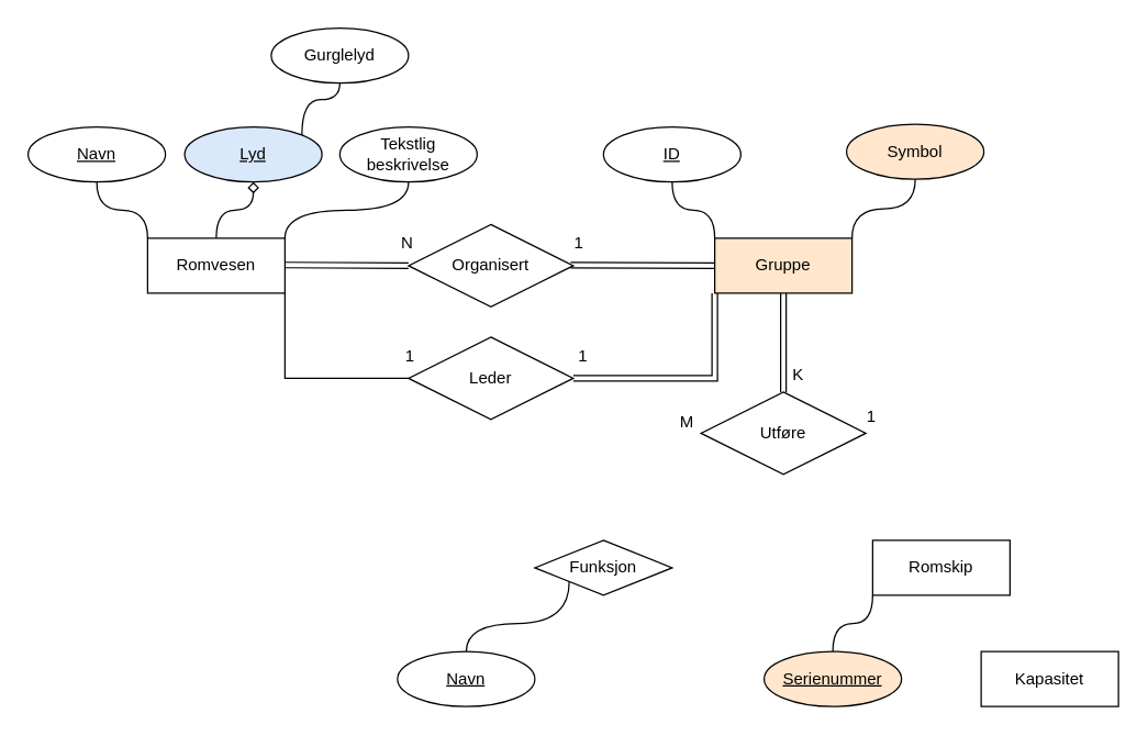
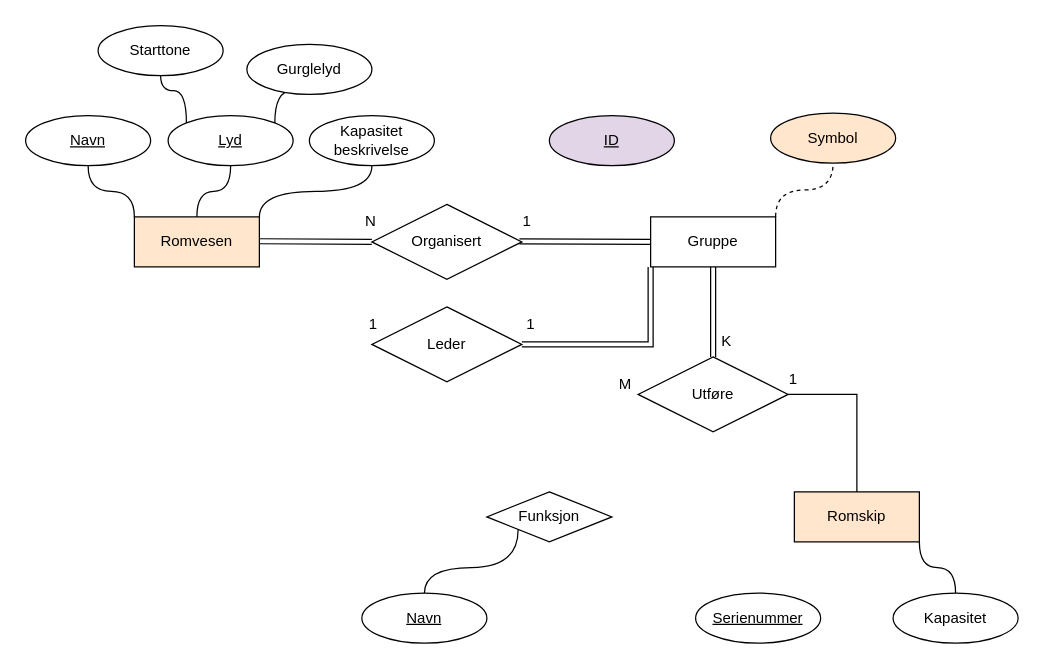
  <mxCell id="0" />
  <mxCell id="1" parent="0" />
  <mxCell id="2" style="edgeStyle=orthogonalEdgeStyle;rounded=0;orthogonalLoop=1;jettySize=auto;html=1;exitX=0;exitY=0;exitDx=0;exitDy=0;entryX=0.5;entryY=1;entryDx=0;entryDy=0;endArrow=none;endFill=0;curved=1;" edge="1" parent="1" source="6" target="7"><mxGeometry relative="1" as="geometry" /></mxCell>
- <mxCell id="3" style="edgeStyle=orthogonalEdgeStyle;rounded=0;orthogonalLoop=1;jettySize=auto;html=1;exitX=0.5;exitY=0;exitDx=0;exitDy=0;entryX=0.5;entryY=1;entryDx=0;entryDy=0;endArrow=diamond;endFill=0;curved=1;" edge="1" parent="1" source="6" target="10"><mxGeometry relative="1" as="geometry" /></mxCell>
+ <mxCell id="3" style="edgeStyle=orthogonalEdgeStyle;rounded=0;orthogonalLoop=1;jettySize=auto;html=1;exitX=0.5;exitY=0;exitDx=0;exitDy=0;entryX=0.5;entryY=1;entryDx=0;entryDy=0;endArrow=none;endFill=0;curved=1;" edge="1" parent="1" source="6" target="10"><mxGeometry relative="1" as="geometry" /></mxCell>
  <mxCell id="4" style="edgeStyle=orthogonalEdgeStyle;rounded=0;orthogonalLoop=1;jettySize=auto;html=1;exitX=1;exitY=0;exitDx=0;exitDy=0;entryX=0.5;entryY=1;entryDx=0;entryDy=0;curved=1;endArrow=none;endFill=0;" edge="1" parent="1" source="6" target="13"><mxGeometry relative="1" as="geometry" /></mxCell>
- <mxCell id="5" style="edgeStyle=orthogonalEdgeStyle;rounded=0;orthogonalLoop=1;jettySize=auto;html=1;exitX=1;exitY=1;exitDx=0;exitDy=0;entryX=0;entryY=0.5;entryDx=0;entryDy=0;endArrow=none;endFill=0;" edge="1" parent="1" source="6" target="26"><mxGeometry relative="1" as="geometry" /></mxCell>
- <mxCell id="6" value="Romvesen" style="whiteSpace=wrap;html=1;align=center;" vertex="1" parent="1"><mxGeometry x="107" y="173" width="100" height="40" as="geometry" /></mxCell>
+ <mxCell id="6" value="Romvesen" style="whiteSpace=wrap;html=1;align=center;fillColor=#ffe6cc;" vertex="1" parent="1"><mxGeometry x="107" y="173" width="100" height="40" as="geometry" /></mxCell>
  <mxCell id="7" value="Navn" style="ellipse;whiteSpace=wrap;html=1;align=center;fontStyle=4;" vertex="1" parent="1"><mxGeometry x="20" y="92" width="100" height="40" as="geometry" /></mxCell>
+ <mxCell id="8" style="edgeStyle=orthogonalEdgeStyle;rounded=0;orthogonalLoop=1;jettySize=auto;html=1;exitX=0;exitY=0;exitDx=0;exitDy=0;entryX=0.5;entryY=1;entryDx=0;entryDy=0;endArrow=none;endFill=0;curved=1;" edge="1" parent="1" source="10" target="11"><mxGeometry relative="1" as="geometry" /></mxCell>
  <mxCell id="9" style="edgeStyle=orthogonalEdgeStyle;rounded=0;orthogonalLoop=1;jettySize=auto;html=1;exitX=1;exitY=0;exitDx=0;exitDy=0;curved=1;endArrow=none;endFill=0;" edge="1" parent="1" source="10" target="12"><mxGeometry relative="1" as="geometry" /></mxCell>
- <mxCell id="10" value="Lyd" style="ellipse;whiteSpace=wrap;html=1;align=center;fontStyle=4;fillColor=#dae8fc;" vertex="1" parent="1"><mxGeometry x="134" y="92" width="100" height="40" as="geometry" /></mxCell>
- <mxCell id="12" value="Gurglelyd" style="ellipse;whiteSpace=wrap;html=1;align=center;" vertex="1" parent="1"><mxGeometry x="197" y="20" width="100" height="40" as="geometry" /></mxCell>
- <mxCell id="13" value="Tekstlig beskrivelse" style="ellipse;whiteSpace=wrap;html=1;align=center;" vertex="1" parent="1"><mxGeometry x="247" y="92" width="100" height="40" as="geometry" /></mxCell>
- <mxCell id="14" style="edgeStyle=orthogonalEdgeStyle;rounded=0;orthogonalLoop=1;jettySize=auto;html=1;exitX=0;exitY=0;exitDx=0;exitDy=0;entryX=0.5;entryY=1;entryDx=0;entryDy=0;curved=1;endArrow=none;endFill=0;" edge="1" parent="1" source="18" target="24"><mxGeometry relative="1" as="geometry" /></mxCell>
- <mxCell id="15" style="edgeStyle=orthogonalEdgeStyle;rounded=0;orthogonalLoop=1;jettySize=auto;html=1;exitX=1;exitY=0;exitDx=0;exitDy=0;entryX=0.5;entryY=1;entryDx=0;entryDy=0;endArrow=none;endFill=0;curved=1;" edge="1" parent="1" source="18" target="25"><mxGeometry relative="1" as="geometry" /></mxCell>
+ <mxCell id="10" value="Lyd" style="ellipse;whiteSpace=wrap;html=1;align=center;fontStyle=4;" vertex="1" parent="1"><mxGeometry x="134" y="92" width="100" height="40" as="geometry" /></mxCell>
+ <mxCell id="11" value="Starttone" style="ellipse;whiteSpace=wrap;html=1;align=center;" vertex="1" parent="1"><mxGeometry x="78" y="20" width="100" height="40" as="geometry" /></mxCell>
+ <mxCell id="12" value="Gurglelyd" style="ellipse;whiteSpace=wrap;html=1;align=center;" vertex="1" parent="1"><mxGeometry x="197" y="35" width="100" height="40" as="geometry" /></mxCell>
+ <mxCell id="13" value="Kapasitet beskrivelse" style="ellipse;whiteSpace=wrap;html=1;align=center;" vertex="1" parent="1"><mxGeometry x="247" y="92" width="100" height="40" as="geometry" /></mxCell>
+ <mxCell id="15" style="edgeStyle=orthogonalEdgeStyle;rounded=0;orthogonalLoop=1;jettySize=auto;html=1;exitX=1;exitY=0;exitDx=0;exitDy=0;entryX=0.5;entryY=1;entryDx=0;entryDy=0;endArrow=none;endFill=0;curved=1;dashed=1;" edge="1" parent="1" source="18" target="25"><mxGeometry relative="1" as="geometry" /></mxCell>
  <mxCell id="16" style="edgeStyle=orthogonalEdgeStyle;rounded=0;orthogonalLoop=1;jettySize=auto;html=1;exitX=0;exitY=1;exitDx=0;exitDy=0;entryX=1;entryY=0.5;entryDx=0;entryDy=0;shape=link;" edge="1" parent="1" source="18" target="26"><mxGeometry relative="1" as="geometry" /></mxCell>
  <mxCell id="17" style="edgeStyle=orthogonalEdgeStyle;rounded=0;orthogonalLoop=1;jettySize=auto;html=1;exitX=0.5;exitY=1;exitDx=0;exitDy=0;entryX=0.5;entryY=0;entryDx=0;entryDy=0;endArrow=none;endFill=0;shape=link;" edge="1" parent="1" source="18" target="38"><mxGeometry relative="1" as="geometry" /></mxCell>
- <mxCell id="18" value="Gruppe" style="whiteSpace=wrap;html=1;align=center;fillColor=#ffe6cc;" vertex="1" parent="1"><mxGeometry x="520" y="173" width="100" height="40" as="geometry" /></mxCell>
+ <mxCell id="18" value="Gruppe" style="whiteSpace=wrap;html=1;align=center;" vertex="1" parent="1"><mxGeometry x="520" y="173" width="100" height="40" as="geometry" /></mxCell>
  <mxCell id="19" value="Organisert" style="shape=rhombus;perimeter=rhombusPerimeter;whiteSpace=wrap;html=1;align=center;" vertex="1" parent="1"><mxGeometry x="297" y="163" width="120" height="60" as="geometry" /></mxCell>
  <mxCell id="20" value="" style="shape=link;html=1;rounded=0;entryX=0;entryY=0.5;entryDx=0;entryDy=0;" edge="1" parent="1" target="19"><mxGeometry width="100" relative="1" as="geometry"><mxPoint x="207" y="192.5" as="sourcePoint" /><mxPoint x="282" y="193" as="targetPoint" /></mxGeometry></mxCell>
  <mxCell id="21" value="" style="shape=link;html=1;rounded=0;entryX=0;entryY=0.5;entryDx=0;entryDy=0;" edge="1" parent="1" target="18"><mxGeometry width="100" relative="1" as="geometry"><mxPoint x="415" y="192.5" as="sourcePoint" /><mxPoint x="492" y="193" as="targetPoint" /></mxGeometry></mxCell>
  <mxCell id="22" value="1" style="text;strokeColor=none;fillColor=none;spacingLeft=4;spacingRight=4;overflow=hidden;rotatable=0;points=[[0,0.5],[1,0.5]];portConstraint=eastwest;fontSize=12;whiteSpace=wrap;html=1;" vertex="1" parent="1"><mxGeometry x="412" y="163" width="40" height="30" as="geometry" /></mxCell>
  <mxCell id="23" value="N" style="text;strokeColor=none;fillColor=none;spacingLeft=4;spacingRight=4;overflow=hidden;rotatable=0;points=[[0,0.5],[1,0.5]];portConstraint=eastwest;fontSize=12;whiteSpace=wrap;html=1;" vertex="1" parent="1"><mxGeometry x="286" y="163" width="40" height="30" as="geometry" /></mxCell>
- <mxCell id="24" value="ID" style="ellipse;whiteSpace=wrap;html=1;align=center;fontStyle=4;" vertex="1" parent="1"><mxGeometry x="439" y="92" width="100" height="40" as="geometry" /></mxCell>
+ <mxCell id="24" value="ID" style="ellipse;whiteSpace=wrap;html=1;align=center;fontStyle=4;fillColor=#e1d5e7;" vertex="1" parent="1"><mxGeometry x="439" y="92" width="100" height="40" as="geometry" /></mxCell>
  <mxCell id="25" value="Symbol" style="ellipse;whiteSpace=wrap;html=1;align=center;fillColor=#ffe6cc;" vertex="1" parent="1"><mxGeometry x="616" y="90" width="100" height="40" as="geometry" /></mxCell>
  <mxCell id="26" value="Leder" style="shape=rhombus;perimeter=rhombusPerimeter;whiteSpace=wrap;html=1;align=center;" vertex="1" parent="1"><mxGeometry x="297" y="245" width="120" height="60" as="geometry" /></mxCell>
  <mxCell id="27" value="1" style="text;strokeColor=none;fillColor=none;spacingLeft=4;spacingRight=4;overflow=hidden;rotatable=0;points=[[0,0.5],[1,0.5]];portConstraint=eastwest;fontSize=12;whiteSpace=wrap;html=1;" vertex="1" parent="1"><mxGeometry x="415" y="245" width="40" height="30" as="geometry" /></mxCell>
  <mxCell id="28" value="1" style="text;strokeColor=none;fillColor=none;spacingLeft=4;spacingRight=4;overflow=hidden;rotatable=0;points=[[0,0.5],[1,0.5]];portConstraint=eastwest;fontSize=12;whiteSpace=wrap;html=1;" vertex="1" parent="1"><mxGeometry x="289" y="245" width="40" height="30" as="geometry" /></mxCell>
- <mxCell id="29" style="edgeStyle=orthogonalEdgeStyle;rounded=0;orthogonalLoop=1;jettySize=auto;html=1;exitX=0;exitY=1;exitDx=0;exitDy=0;entryX=0.5;entryY=0;entryDx=0;entryDy=0;endArrow=none;endFill=0;curved=1;" edge="1" parent="1" source="32" target="33"><mxGeometry relative="1" as="geometry" /></mxCell>
- <mxCell id="32" value="Romskip" style="whiteSpace=wrap;html=1;align=center;" vertex="1" parent="1"><mxGeometry x="635" y="393" width="100" height="40" as="geometry" /></mxCell>
- <mxCell id="33" value="Serienummer" style="ellipse;whiteSpace=wrap;html=1;align=center;fontStyle=4;fillColor=#ffe6cc;" vertex="1" parent="1"><mxGeometry x="556" y="474" width="100" height="40" as="geometry" /></mxCell>
- <mxCell id="34" value="Kapasitet" style="whiteSpace=wrap;html=1;align=center;rounded=0;" vertex="1" parent="1"><mxGeometry x="714" y="474" width="100" height="40" as="geometry" /></mxCell>
+ <mxCell id="30" style="edgeStyle=orthogonalEdgeStyle;rounded=0;orthogonalLoop=1;jettySize=auto;html=1;exitX=1;exitY=1;exitDx=0;exitDy=0;endArrow=none;endFill=0;curved=1;" edge="1" parent="1" source="32" target="34"><mxGeometry relative="1" as="geometry" /></mxCell>
+ <mxCell id="31" style="edgeStyle=orthogonalEdgeStyle;rounded=0;orthogonalLoop=1;jettySize=auto;html=1;exitX=0.5;exitY=0;exitDx=0;exitDy=0;entryX=1;entryY=0.5;entryDx=0;entryDy=0;endArrow=none;endFill=0;" edge="1" parent="1" source="32" target="38"><mxGeometry relative="1" as="geometry" /></mxCell>
+ <mxCell id="32" value="Romskip" style="whiteSpace=wrap;html=1;align=center;fillColor=#ffe6cc;" vertex="1" parent="1"><mxGeometry x="635" y="393" width="100" height="40" as="geometry" /></mxCell>
+ <mxCell id="33" value="Serienummer" style="ellipse;whiteSpace=wrap;html=1;align=center;fontStyle=4;" vertex="1" parent="1"><mxGeometry x="556" y="474" width="100" height="40" as="geometry" /></mxCell>
+ <mxCell id="34" value="Kapasitet" style="ellipse;whiteSpace=wrap;html=1;align=center;" vertex="1" parent="1"><mxGeometry x="714" y="474" width="100" height="40" as="geometry" /></mxCell>
  <mxCell id="35" style="edgeStyle=orthogonalEdgeStyle;rounded=0;orthogonalLoop=1;jettySize=auto;html=1;exitX=0;exitY=1;exitDx=0;exitDy=0;entryX=0.5;entryY=0;entryDx=0;entryDy=0;endArrow=none;endFill=0;curved=1;" edge="1" parent="1" source="36" target="37"><mxGeometry relative="1" as="geometry" /></mxCell>
  <mxCell id="36" value="Funksjon" style="rhombus;whiteSpace=wrap;html=1;align=center;" vertex="1" parent="1"><mxGeometry x="389" y="393" width="100" height="40" as="geometry" /></mxCell>
  <mxCell id="37" value="Navn" style="ellipse;whiteSpace=wrap;html=1;align=center;fontStyle=4;" vertex="1" parent="1"><mxGeometry x="289" y="474" width="100" height="40" as="geometry" /></mxCell>
  <mxCell id="38" value="Utføre" style="shape=rhombus;perimeter=rhombusPerimeter;whiteSpace=wrap;html=1;align=center;" vertex="1" parent="1"><mxGeometry x="510" y="285" width="120" height="60" as="geometry" /></mxCell>
  <mxCell id="39" value="1" style="text;strokeColor=none;fillColor=none;spacingLeft=4;spacingRight=4;overflow=hidden;rotatable=0;points=[[0,0.5],[1,0.5]];portConstraint=eastwest;fontSize=12;whiteSpace=wrap;html=1;" vertex="1" parent="1"><mxGeometry x="625" y="289" width="40" height="30" as="geometry" /></mxCell>
  <mxCell id="40" value="M" style="text;strokeColor=none;fillColor=none;spacingLeft=4;spacingRight=4;overflow=hidden;rotatable=0;points=[[0,0.5],[1,0.5]];portConstraint=eastwest;fontSize=12;whiteSpace=wrap;html=1;" vertex="1" parent="1"><mxGeometry x="489" y="293" width="40" height="30" as="geometry" /></mxCell>
  <mxCell id="41" value="K" style="text;strokeColor=none;fillColor=none;spacingLeft=4;spacingRight=4;overflow=hidden;rotatable=0;points=[[0,0.5],[1,0.5]];portConstraint=eastwest;fontSize=12;whiteSpace=wrap;html=1;" vertex="1" parent="1"><mxGeometry x="571" y="259" width="40" height="30" as="geometry" /></mxCell>
